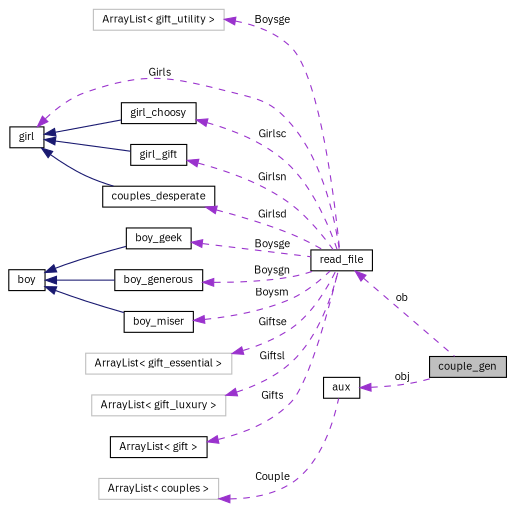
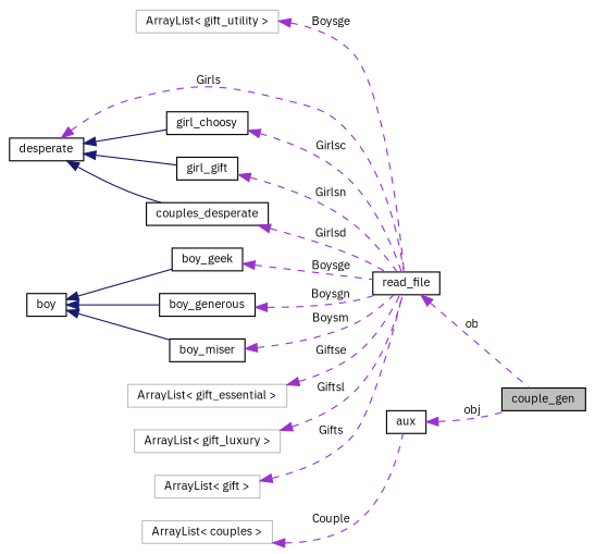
  digraph {
    fontname="IBM Plex Sans"
    rankdir=LR
    node [color=black fillcolor=white fontname="IBM Plex Sans" fontsize=10 shape=record style=filled]
    edge [color=darkorchid3 dir=back fontname="IBM Plex Sans" fontsize=10 labelfontname=Helvetica labelfontsize=10 style=dashed]
    n1 [fillcolor=grey75 fontcolor=black height=0.2 label=couple_gen width=0.4]
    n2 [height=0.2 label=read_file width=0.4]
    n3 [color=grey75 height=0.2 label="ArrayList\< gift_utility \>" width=0.4]
    n4 [height=0.2 label=girl_choosy width=0.4]
-   n5 [height=0.2 label=girl width=0.4]
+   n5 [height=0.2 label=desperate width=0.4]
    n6 [height=0.2 label=girl_gift width=0.4]
    n7 [height=0.2 label=couples_desperate width=0.4]
    n8 [height=0.2 label=boy_geek width=0.4]
    n9 [height=0.2 label=boy width=0.4]
    n10 [height=0.2 label=boy_generous width=0.4]
    n11 [height=0.2 label=boy_miser width=0.4]
    n12 [color=grey75 height=0.2 label="ArrayList\< gift_essential \>" width=0.4]
    n13 [color=grey75 height=0.2 label="ArrayList\< gift_luxury \>" width=0.4]
-   n14 [height=0.2 label="ArrayList\< gift \>" width=0.4]
+   n14 [color=grey75 height=0.2 label="ArrayList\< gift \>" width=0.4]
    n15 [height=0.2 label=aux width=0.4]
    n16 [color=grey75 height=0.2 label="ArrayList\< couples \>" width=0.4]
    n2 -> n1 [label=" ob"]
    n3 -> n2 [label=" Boysge"]
    n4 -> n2 [label=" Girlsc"]
    n5 -> n2 [label=" Girls"]
    n5 -> n4 [color=midnightblue style=solid]
    n5 -> n6 [color=midnightblue style=solid]
    n5 -> n7 [color=midnightblue style=solid]
    n6 -> n2 [label=" Girlsn"]
    n7 -> n2 [label=" Girlsd"]
    n8 -> n2 [label=" Boysge"]
    n9 -> n8 [color=midnightblue style=solid]
    n9 -> n10 [color=midnightblue style=solid]
    n9 -> n11 [color=midnightblue style=solid]
    n10 -> n2 [label=" Boysgn"]
    n11 -> n2 [label=" Boysm"]
    n12 -> n2 [label=" Giftse"]
    n13 -> n2 [label=" Giftsl"]
    n14 -> n2 [label=" Gifts"]
    n15 -> n1 [label=" obj"]
    n16 -> n15 [label=" Couple"]
  }
